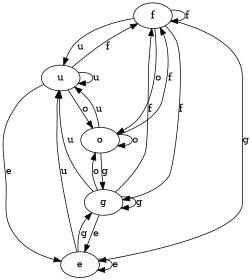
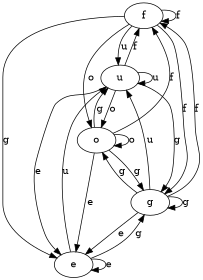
  digraph {
    f
    u
    e
    g
    o
    f -> f [label=f]
    f -> u [label=u]
    f -> e [label=g]
    f -> g [label=f]
    f -> o [label=o]
    u -> f [label=f]
    u -> u [label=u]
    u -> e [label=e]
+   u -> g [label=g]
    u -> o [label=o]
    e -> u [label=u]
    e -> e [label=e]
    e -> g [label=g]
    g -> f [label=f]
    g -> u [label=u]
    g -> e [label=e]
    g -> g [label=g]
-   g -> o [label=o]
+   g -> o [label=g]
    o -> f [label=f]
-   o -> u [label=u]
+   o -> u [label=g]
+   o -> e [label=e]
    o -> g [label=g]
    o -> o [label=o]
  }
